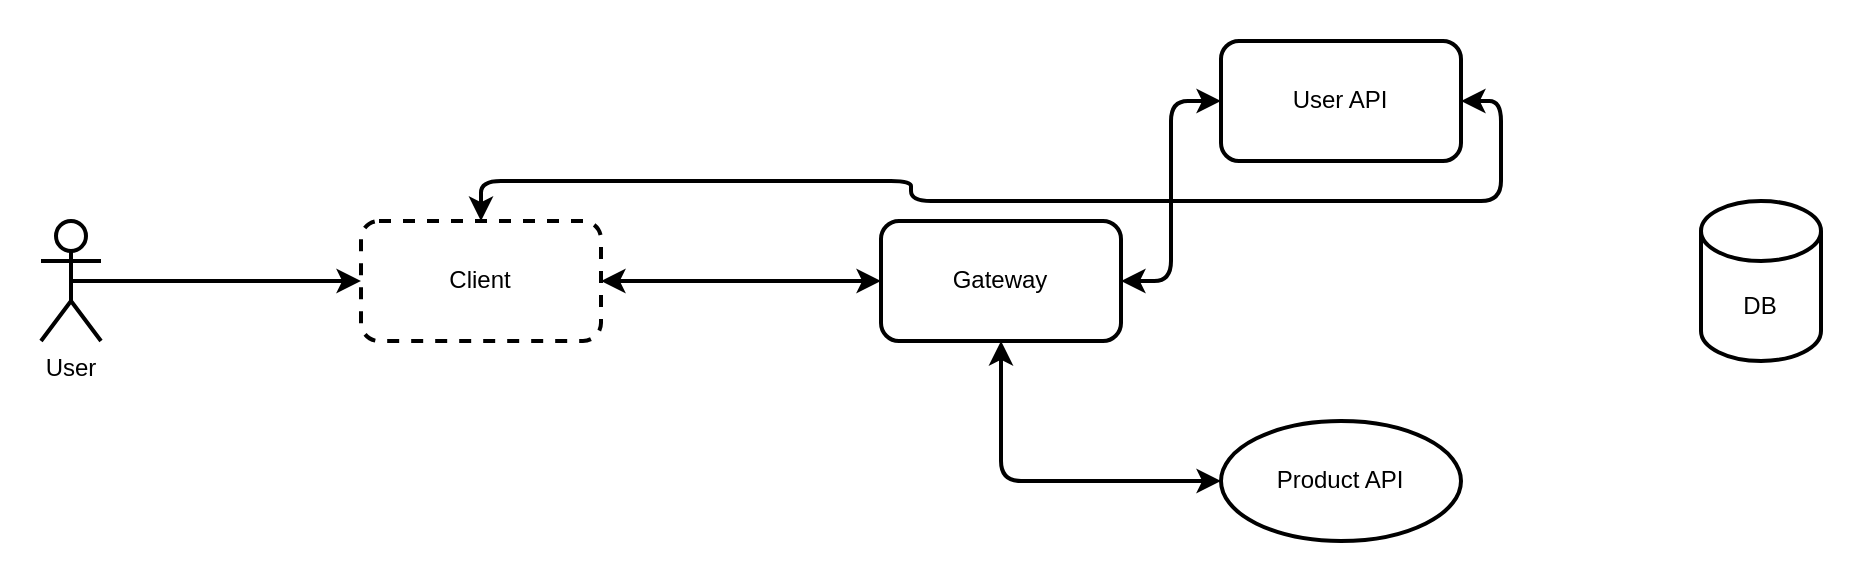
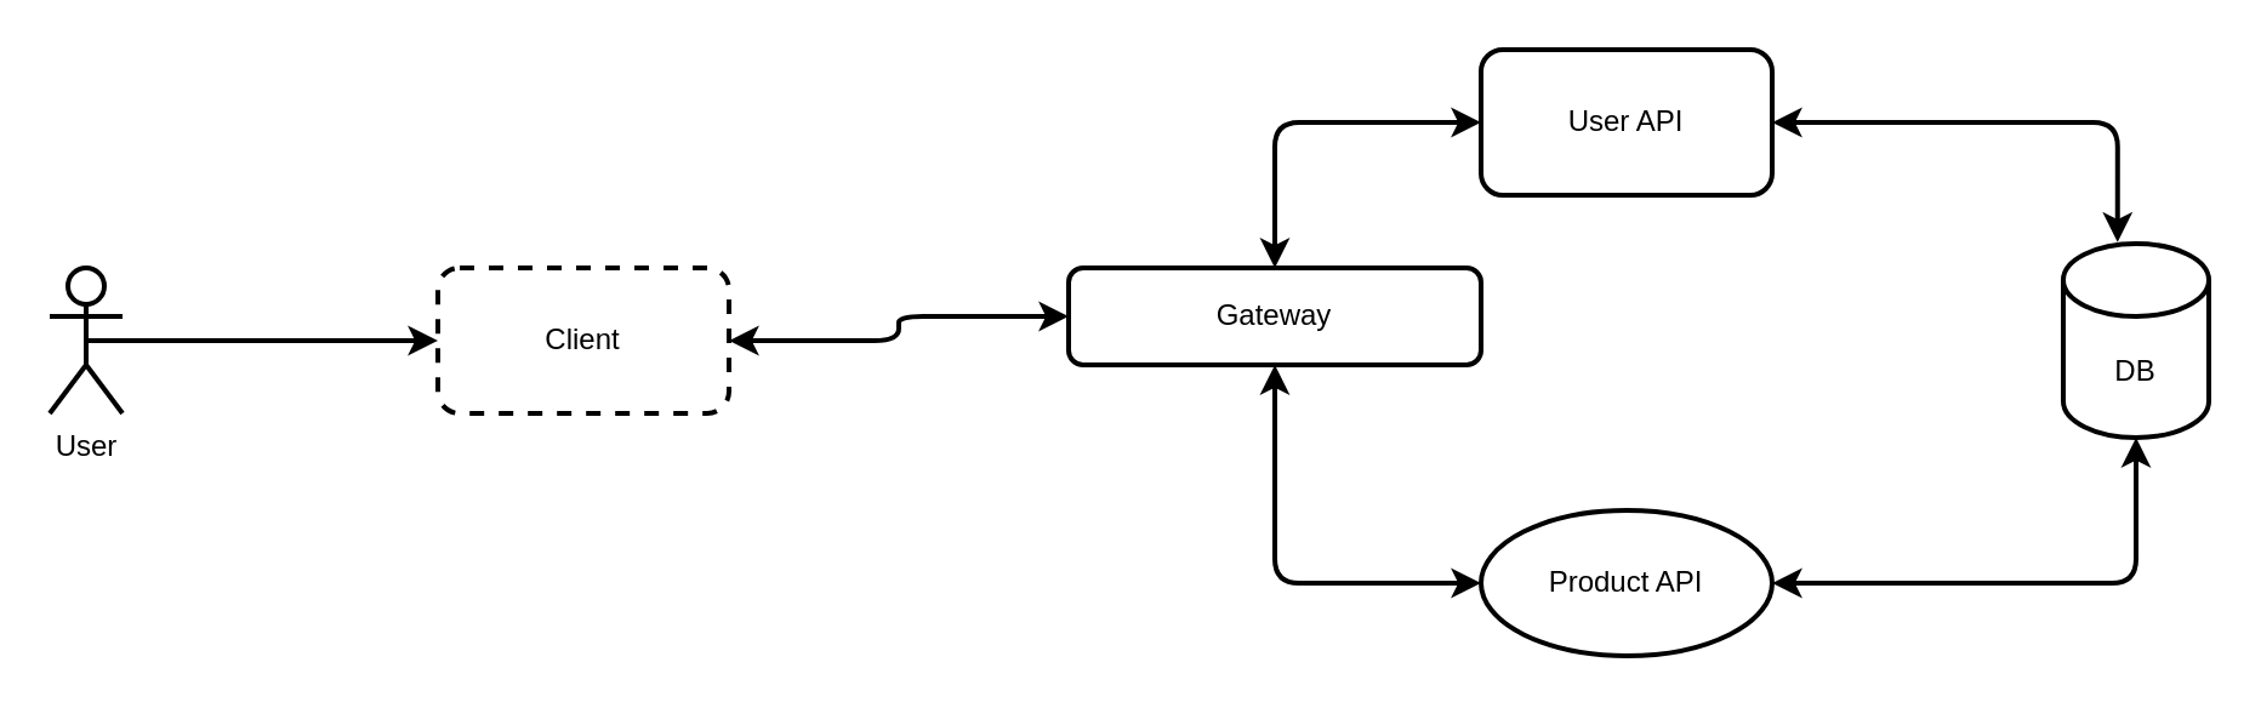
  <mxCell id="0" />
  <mxCell id="1" parent="0" />
  <mxCell id="2" style="edgeStyle=orthogonalEdgeStyle;rounded=1;orthogonalLoop=1;jettySize=auto;html=1;entryX=0;entryY=0.5;entryDx=0;entryDy=0;strokeWidth=2;curved=0;startArrow=classic;startFill=1;" edge="1" parent="1" source="3" target="5"><mxGeometry relative="1" as="geometry" /></mxCell>
  <mxCell id="3" value="Client" style="rounded=1;whiteSpace=wrap;html=1;strokeWidth=2;dashed=1;" vertex="1" parent="1"><mxGeometry x="180" y="110" width="120" height="60" as="geometry" /></mxCell>
  <mxCell id="4" style="edgeStyle=orthogonalEdgeStyle;rounded=1;orthogonalLoop=1;jettySize=auto;html=1;entryX=0;entryY=0.5;entryDx=0;entryDy=0;strokeWidth=2;curved=0;startArrow=classic;startFill=1;" edge="1" parent="1" source="5" target="8"><mxGeometry relative="1" as="geometry" /></mxCell>
- <mxCell id="5" value="Gateway" style="rounded=1;whiteSpace=wrap;html=1;strokeWidth=2;" vertex="1" parent="1"><mxGeometry x="440" y="110" width="120" height="60" as="geometry" /></mxCell>
+ <mxCell id="5" value="Gateway" style="rounded=1;whiteSpace=wrap;html=1;strokeWidth=2;" vertex="1" parent="1"><mxGeometry x="440" y="110" width="170" height="40" as="geometry" /></mxCell>
  <mxCell id="6" style="edgeStyle=orthogonalEdgeStyle;rounded=1;orthogonalLoop=1;jettySize=auto;html=1;exitX=0;exitY=0.5;exitDx=0;exitDy=0;entryX=0.5;entryY=1;entryDx=0;entryDy=0;strokeWidth=2;curved=0;startArrow=classic;startFill=1;" edge="1" parent="1" source="7" target="5"><mxGeometry relative="1" as="geometry" /></mxCell>
  <mxCell id="7" value="Product API" style="ellipse;whiteSpace=wrap;html=1;strokeWidth=2;" vertex="1" parent="1"><mxGeometry x="610" y="210" width="120" height="60" as="geometry" /></mxCell>
  <mxCell id="8" value="User API" style="rounded=1;whiteSpace=wrap;html=1;strokeWidth=2;" vertex="1" parent="1"><mxGeometry x="610" y="20" width="120" height="60" as="geometry" /></mxCell>
  <mxCell id="9" value="DB" style="shape=cylinder3;whiteSpace=wrap;html=1;boundedLbl=1;backgroundOutline=1;size=15;strokeWidth=2;" vertex="1" parent="1"><mxGeometry x="850" y="100" width="60" height="80" as="geometry" /></mxCell>
- <mxCell id="10" style="edgeStyle=orthogonalEdgeStyle;rounded=1;orthogonalLoop=1;jettySize=auto;html=1;exitX=1;exitY=0.5;exitDx=0;exitDy=0;strokeWidth=2;curved=0;startArrow=classic;startFill=1;" edge="1" parent="1" source="8" target="3"><mxGeometry relative="1" as="geometry" /></mxCell>
+ <mxCell id="10" style="edgeStyle=orthogonalEdgeStyle;rounded=1;orthogonalLoop=1;jettySize=auto;html=1;exitX=1;exitY=0.5;exitDx=0;exitDy=0;entryX=0.373;entryY=-0.008;entryDx=0;entryDy=0;entryPerimeter=0;strokeWidth=2;curved=0;startArrow=classic;startFill=1;" edge="1" parent="1" source="8" target="9"><mxGeometry relative="1" as="geometry" /></mxCell>
+ <mxCell id="11" style="edgeStyle=orthogonalEdgeStyle;rounded=1;orthogonalLoop=1;jettySize=auto;html=1;exitX=1;exitY=0.5;exitDx=0;exitDy=0;entryX=0.5;entryY=1;entryDx=0;entryDy=0;entryPerimeter=0;strokeWidth=2;curved=0;startArrow=classic;startFill=1;" edge="1" parent="1" source="7" target="9"><mxGeometry relative="1" as="geometry" /></mxCell>
  <mxCell id="12" style="edgeStyle=orthogonalEdgeStyle;rounded=0;orthogonalLoop=1;jettySize=auto;html=1;exitX=0.5;exitY=0.5;exitDx=0;exitDy=0;exitPerimeter=0;entryX=0;entryY=0.5;entryDx=0;entryDy=0;strokeWidth=2;" edge="1" parent="1" source="13" target="3"><mxGeometry relative="1" as="geometry" /></mxCell>
  <mxCell id="13" value="User" style="shape=umlActor;verticalLabelPosition=bottom;verticalAlign=top;html=1;outlineConnect=0;strokeWidth=2;" vertex="1" parent="1"><mxGeometry x="20" y="110" width="30" height="60" as="geometry" /></mxCell>
